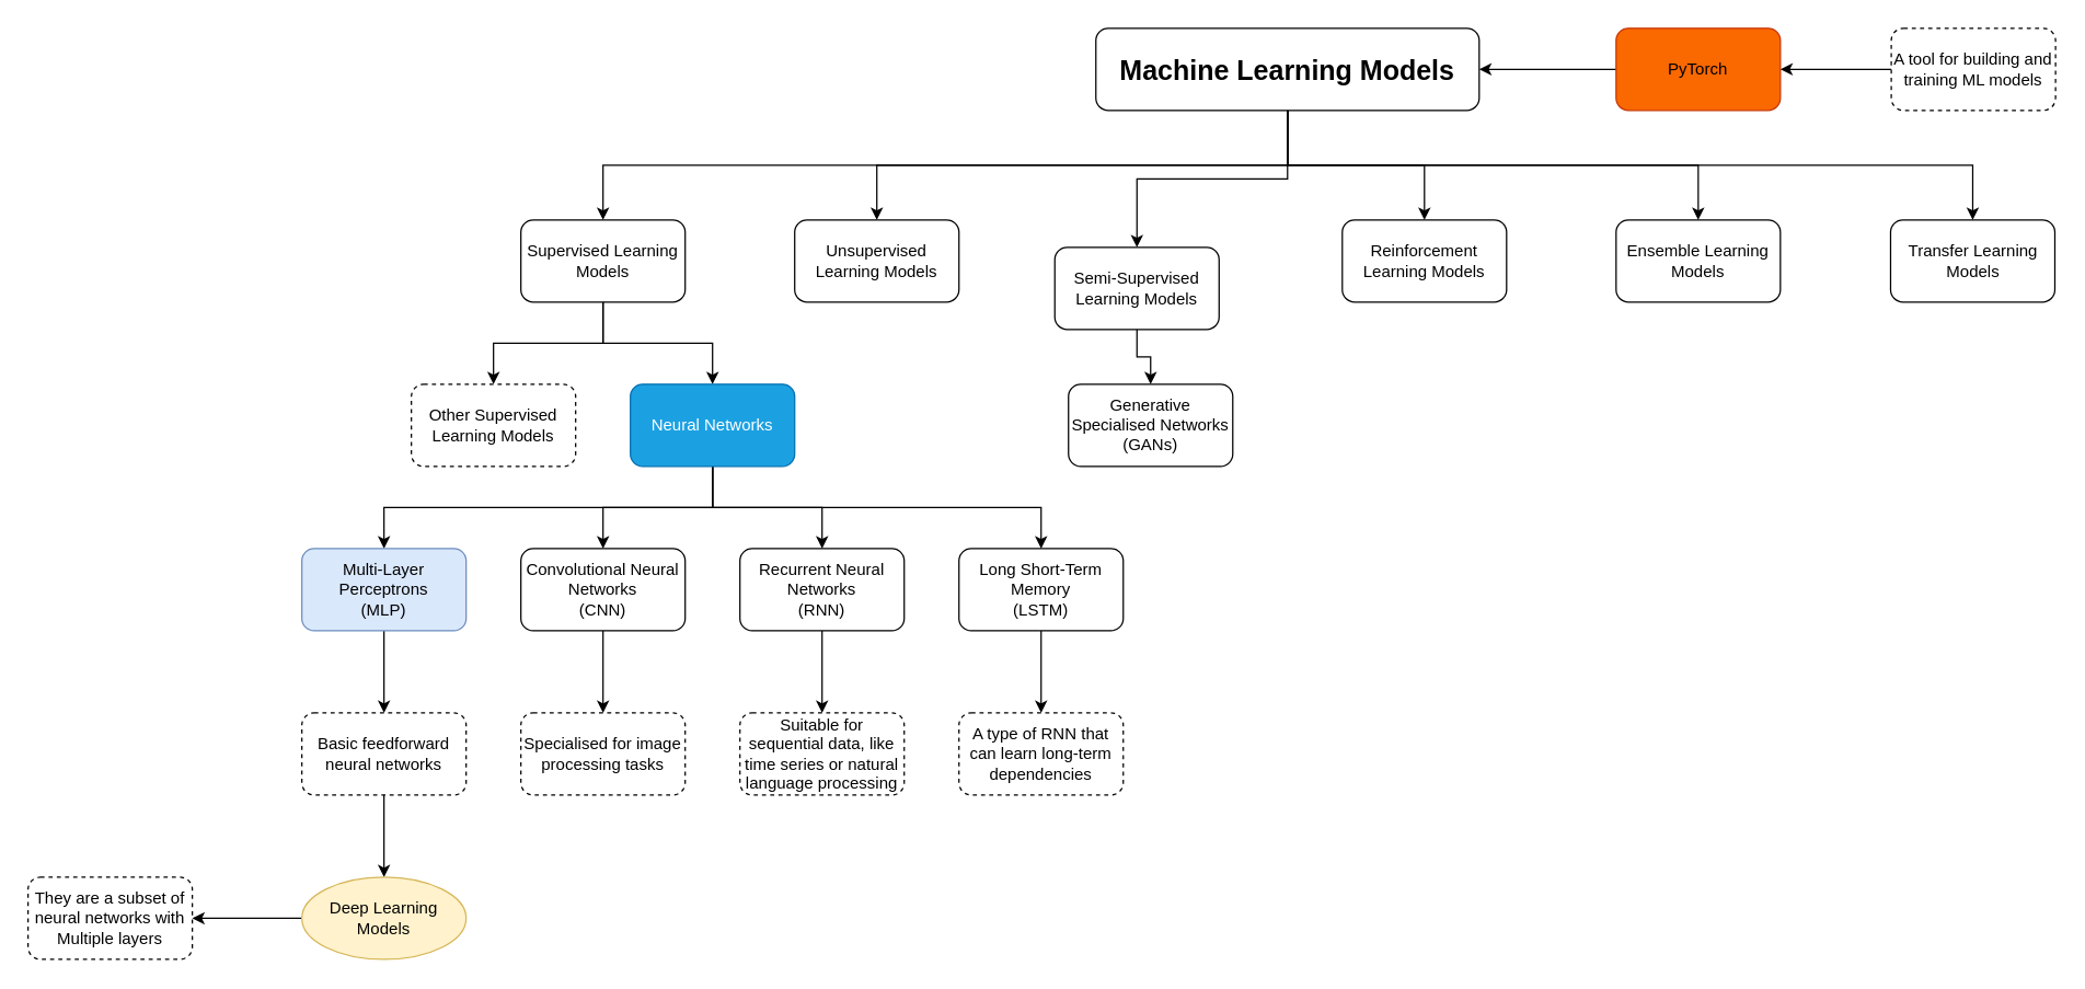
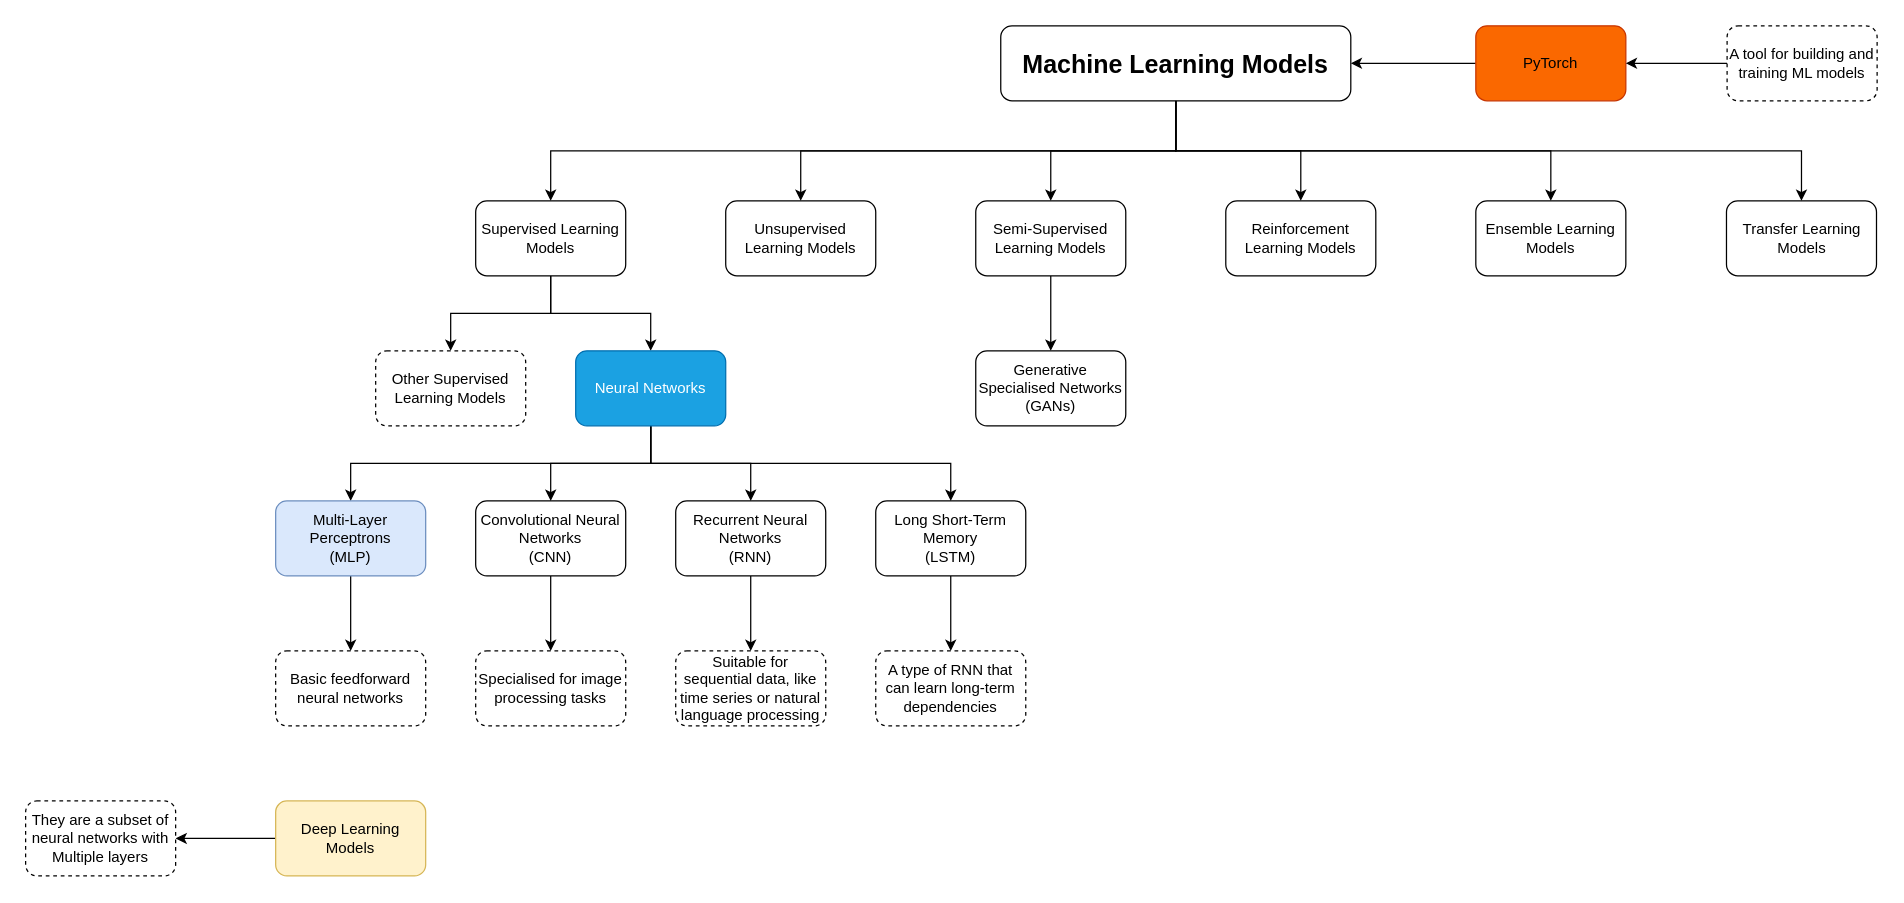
  <mxCell id="0" />
  <mxCell id="1" parent="0" />
  <mxCell id="2" style="edgeStyle=orthogonalEdgeStyle;rounded=0;orthogonalLoop=1;jettySize=auto;html=1;" edge="1" parent="1" source="4" target="5"><mxGeometry relative="1" as="geometry" /></mxCell>
  <mxCell id="3" style="edgeStyle=orthogonalEdgeStyle;rounded=0;orthogonalLoop=1;jettySize=auto;html=1;" edge="1" parent="1" source="4" target="10"><mxGeometry relative="1" as="geometry" /></mxCell>
  <mxCell id="4" value="Supervised Learning Models" style="rounded=1;whiteSpace=wrap;html=1;" vertex="1" parent="1"><mxGeometry x="380" y="160" width="120" height="60" as="geometry" /></mxCell>
  <mxCell id="5" value="Other Supervised Learning Models" style="rounded=1;whiteSpace=wrap;html=1;dashed=1;" vertex="1" parent="1"><mxGeometry x="300" y="280" width="120" height="60" as="geometry" /></mxCell>
  <mxCell id="6" style="edgeStyle=orthogonalEdgeStyle;rounded=0;orthogonalLoop=1;jettySize=auto;html=1;exitX=0.5;exitY=1;exitDx=0;exitDy=0;" edge="1" parent="1" source="10" target="12"><mxGeometry relative="1" as="geometry" /></mxCell>
  <mxCell id="7" style="edgeStyle=orthogonalEdgeStyle;rounded=0;orthogonalLoop=1;jettySize=auto;html=1;" edge="1" parent="1" source="10" target="14"><mxGeometry relative="1" as="geometry" /></mxCell>
  <mxCell id="8" style="edgeStyle=orthogonalEdgeStyle;rounded=0;orthogonalLoop=1;jettySize=auto;html=1;exitX=0.5;exitY=1;exitDx=0;exitDy=0;" edge="1" parent="1" source="10" target="18"><mxGeometry relative="1" as="geometry" /></mxCell>
  <mxCell id="9" style="edgeStyle=orthogonalEdgeStyle;rounded=0;orthogonalLoop=1;jettySize=auto;html=1;" edge="1" parent="1" source="10" target="16"><mxGeometry relative="1" as="geometry" /></mxCell>
  <mxCell id="10" value="Neural Networks" style="rounded=1;whiteSpace=wrap;html=1;fillColor=#1ba1e2;strokeColor=#006EAF;fontColor=#ffffff;" vertex="1" parent="1"><mxGeometry x="460" y="280" width="120" height="60" as="geometry" /></mxCell>
  <mxCell id="11" style="edgeStyle=orthogonalEdgeStyle;rounded=0;orthogonalLoop=1;jettySize=auto;html=1;entryX=0.5;entryY=0;entryDx=0;entryDy=0;" edge="1" parent="1" source="12" target="20"><mxGeometry relative="1" as="geometry" /></mxCell>
  <mxCell id="12" value="Multi-Layer Perceptrons&lt;div&gt;(MLP)&lt;/div&gt;" style="rounded=1;whiteSpace=wrap;html=1;fillColor=#dae8fc;strokeColor=#6c8ebf;" vertex="1" parent="1"><mxGeometry x="220" y="400" width="120" height="60" as="geometry" /></mxCell>
  <mxCell id="13" style="edgeStyle=orthogonalEdgeStyle;rounded=0;orthogonalLoop=1;jettySize=auto;html=1;entryX=0.5;entryY=0;entryDx=0;entryDy=0;" edge="1" parent="1" source="14" target="21"><mxGeometry relative="1" as="geometry" /></mxCell>
  <mxCell id="14" value="Convolutional Neural Networks&lt;div&gt;(CNN)&lt;/div&gt;" style="rounded=1;whiteSpace=wrap;html=1;" vertex="1" parent="1"><mxGeometry x="380" y="400" width="120" height="60" as="geometry" /></mxCell>
  <mxCell id="15" style="edgeStyle=orthogonalEdgeStyle;rounded=0;orthogonalLoop=1;jettySize=auto;html=1;entryX=0.5;entryY=0;entryDx=0;entryDy=0;" edge="1" parent="1" source="16" target="23"><mxGeometry relative="1" as="geometry" /></mxCell>
  <mxCell id="16" value="Recurrent Neural Networks&lt;div&gt;(RNN)&lt;/div&gt;" style="rounded=1;whiteSpace=wrap;html=1;" vertex="1" parent="1"><mxGeometry x="540" y="400" width="120" height="60" as="geometry" /></mxCell>
  <mxCell id="17" style="edgeStyle=orthogonalEdgeStyle;rounded=0;orthogonalLoop=1;jettySize=auto;html=1;entryX=0.5;entryY=0;entryDx=0;entryDy=0;" edge="1" parent="1" source="18" target="22"><mxGeometry relative="1" as="geometry" /></mxCell>
  <mxCell id="18" value="Long Short-Term Memory&lt;div&gt;(LSTM)&lt;/div&gt;" style="rounded=1;whiteSpace=wrap;html=1;" vertex="1" parent="1"><mxGeometry x="700" y="400" width="120" height="60" as="geometry" /></mxCell>
- <mxCell id="19" style="edgeStyle=orthogonalEdgeStyle;rounded=0;orthogonalLoop=1;jettySize=auto;html=1;entryX=0.5;entryY=0;entryDx=0;entryDy=0;" edge="1" parent="1" source="20" target="32"><mxGeometry relative="1" as="geometry" /></mxCell>
  <mxCell id="20" value="Basic feedforward neural networks" style="rounded=1;whiteSpace=wrap;html=1;dashed=1;" vertex="1" parent="1"><mxGeometry x="220" y="520" width="120" height="60" as="geometry" /></mxCell>
  <mxCell id="21" value="Specialised for image processing tasks" style="rounded=1;whiteSpace=wrap;html=1;dashed=1;" vertex="1" parent="1"><mxGeometry x="380" y="520" width="120" height="60" as="geometry" /></mxCell>
  <mxCell id="22" value="A type of RNN that can learn long-term dependencies" style="rounded=1;whiteSpace=wrap;html=1;dashed=1;" vertex="1" parent="1"><mxGeometry x="700" y="520" width="120" height="60" as="geometry" /></mxCell>
  <mxCell id="23" value="Suitable for sequential data, like time series or natural language processing" style="rounded=1;whiteSpace=wrap;html=1;dashed=1;" vertex="1" parent="1"><mxGeometry x="540" y="520" width="120" height="60" as="geometry" /></mxCell>
  <mxCell id="24" value="Unsupervised Learning Models" style="rounded=1;whiteSpace=wrap;html=1;" vertex="1" parent="1"><mxGeometry x="580" y="160" width="120" height="60" as="geometry" /></mxCell>
  <mxCell id="25" style="edgeStyle=orthogonalEdgeStyle;rounded=0;orthogonalLoop=1;jettySize=auto;html=1;" edge="1" parent="1" source="26" target="27"><mxGeometry relative="1" as="geometry" /></mxCell>
- <mxCell id="26" value="Semi-Supervised Learning Models" style="rounded=1;whiteSpace=wrap;html=1;" vertex="1" parent="1"><mxGeometry x="770" y="180" width="120" height="60" as="geometry" /></mxCell>
+ <mxCell id="26" value="Semi-Supervised Learning Models" style="rounded=1;whiteSpace=wrap;html=1;" vertex="1" parent="1"><mxGeometry x="780" y="160" width="120" height="60" as="geometry" /></mxCell>
  <mxCell id="27" value="Generative Specialised Networks&lt;div&gt;(GANs)&lt;/div&gt;" style="rounded=1;whiteSpace=wrap;html=1;" vertex="1" parent="1"><mxGeometry x="780" y="280" width="120" height="60" as="geometry" /></mxCell>
  <mxCell id="28" value="Reinforcement Learning Models" style="rounded=1;whiteSpace=wrap;html=1;" vertex="1" parent="1"><mxGeometry x="980" y="160" width="120" height="60" as="geometry" /></mxCell>
  <mxCell id="29" value="Ensemble Learning Models" style="rounded=1;whiteSpace=wrap;html=1;" vertex="1" parent="1"><mxGeometry x="1180" y="160" width="120" height="60" as="geometry" /></mxCell>
  <mxCell id="30" value="Transfer Learning Models" style="rounded=1;whiteSpace=wrap;html=1;" vertex="1" parent="1"><mxGeometry x="1380.5" y="160" width="120" height="60" as="geometry" /></mxCell>
  <mxCell id="31" style="edgeStyle=orthogonalEdgeStyle;rounded=0;orthogonalLoop=1;jettySize=auto;html=1;entryX=1;entryY=0.5;entryDx=0;entryDy=0;" edge="1" parent="1" source="32" target="33"><mxGeometry relative="1" as="geometry" /></mxCell>
- <mxCell id="32" value="Deep Learning Models" style="ellipse;whiteSpace=wrap;html=1;fillColor=#fff2cc;strokeColor=#d6b656;" vertex="1" parent="1"><mxGeometry x="220" y="640" width="120" height="60" as="geometry" /></mxCell>
+ <mxCell id="32" value="Deep Learning Models" style="rounded=1;whiteSpace=wrap;html=1;fillColor=#fff2cc;strokeColor=#d6b656;" vertex="1" parent="1"><mxGeometry x="220" y="640" width="120" height="60" as="geometry" /></mxCell>
  <mxCell id="33" value="They are a subset of neural networks with Multiple layers" style="rounded=1;whiteSpace=wrap;html=1;dashed=1;" vertex="1" parent="1"><mxGeometry x="20" y="640" width="120" height="60" as="geometry" /></mxCell>
  <mxCell id="34" style="edgeStyle=orthogonalEdgeStyle;rounded=0;orthogonalLoop=1;jettySize=auto;html=1;exitX=0.5;exitY=1;exitDx=0;exitDy=0;" edge="1" parent="1" source="40" target="4"><mxGeometry relative="1" as="geometry" /></mxCell>
  <mxCell id="35" style="edgeStyle=orthogonalEdgeStyle;rounded=0;orthogonalLoop=1;jettySize=auto;html=1;entryX=0.5;entryY=0;entryDx=0;entryDy=0;exitX=0.5;exitY=1;exitDx=0;exitDy=0;" edge="1" parent="1" source="40" target="24"><mxGeometry relative="1" as="geometry" /></mxCell>
  <mxCell id="36" style="edgeStyle=orthogonalEdgeStyle;rounded=0;orthogonalLoop=1;jettySize=auto;html=1;entryX=0.5;entryY=0;entryDx=0;entryDy=0;" edge="1" parent="1" source="40" target="26"><mxGeometry relative="1" as="geometry" /></mxCell>
  <mxCell id="37" style="edgeStyle=orthogonalEdgeStyle;rounded=0;orthogonalLoop=1;jettySize=auto;html=1;" edge="1" parent="1" source="40" target="28"><mxGeometry relative="1" as="geometry" /></mxCell>
  <mxCell id="38" style="edgeStyle=orthogonalEdgeStyle;rounded=0;orthogonalLoop=1;jettySize=auto;html=1;entryX=0.5;entryY=0;entryDx=0;entryDy=0;exitX=0.5;exitY=1;exitDx=0;exitDy=0;" edge="1" parent="1" source="40" target="29"><mxGeometry relative="1" as="geometry" /></mxCell>
  <mxCell id="39" style="edgeStyle=orthogonalEdgeStyle;rounded=0;orthogonalLoop=1;jettySize=auto;html=1;exitX=0.5;exitY=1;exitDx=0;exitDy=0;" edge="1" parent="1" source="40" target="30"><mxGeometry relative="1" as="geometry" /></mxCell>
  <mxCell id="40" value="&lt;span style=&quot;font-size: 20px; font-weight: 700; text-align: left;&quot;&gt;Machine Learning Models&lt;/span&gt;" style="rounded=1;whiteSpace=wrap;html=1;" vertex="1" parent="1"><mxGeometry x="800" y="20" width="280" height="60" as="geometry" /></mxCell>
  <mxCell id="41" style="edgeStyle=orthogonalEdgeStyle;rounded=0;orthogonalLoop=1;jettySize=auto;html=1;entryX=1;entryY=0.5;entryDx=0;entryDy=0;" edge="1" parent="1" source="42" target="40"><mxGeometry relative="1" as="geometry" /></mxCell>
  <mxCell id="42" value="PyTorch" style="rounded=1;whiteSpace=wrap;html=1;fillColor=#fa6800;fontColor=#000000;strokeColor=#C73500;" vertex="1" parent="1"><mxGeometry x="1180" y="20" width="120" height="60" as="geometry" /></mxCell>
  <mxCell id="43" style="edgeStyle=orthogonalEdgeStyle;rounded=0;orthogonalLoop=1;jettySize=auto;html=1;entryX=1;entryY=0.5;entryDx=0;entryDy=0;" edge="1" parent="1" source="44" target="42"><mxGeometry relative="1" as="geometry" /></mxCell>
  <mxCell id="44" value="A tool for building and training ML models" style="rounded=1;whiteSpace=wrap;html=1;dashed=1;" vertex="1" parent="1"><mxGeometry x="1381" y="20" width="120" height="60" as="geometry" /></mxCell>
